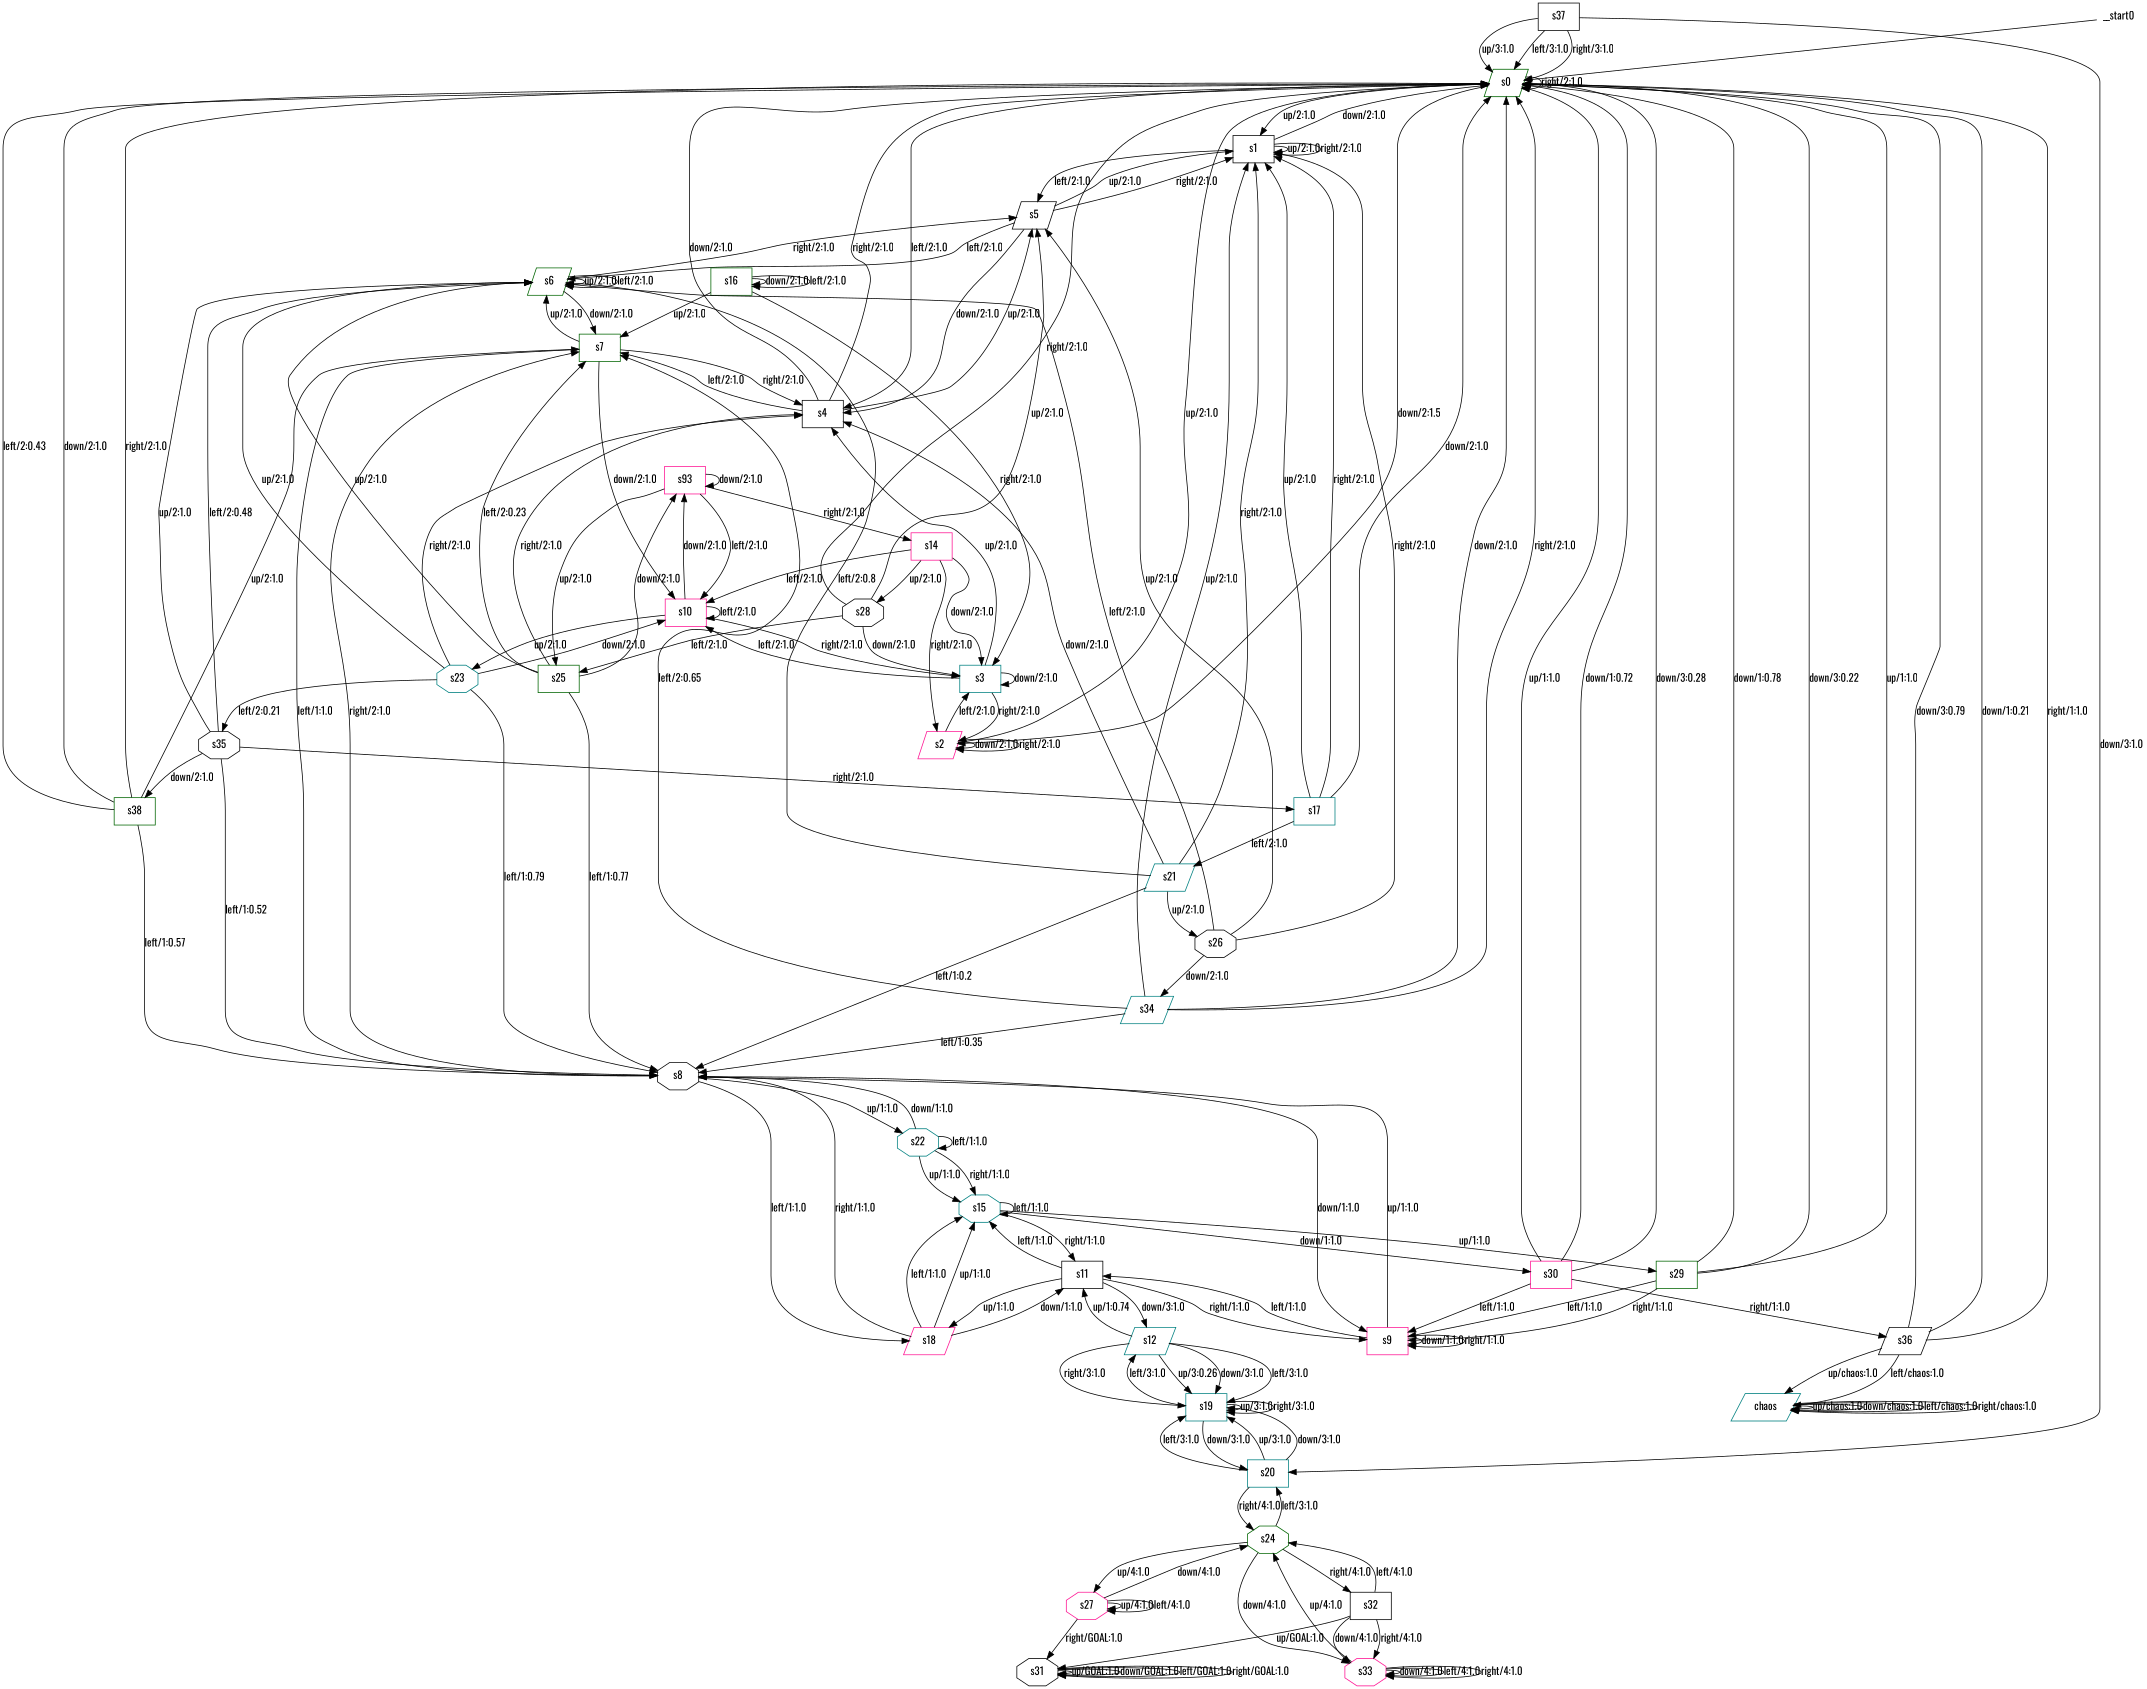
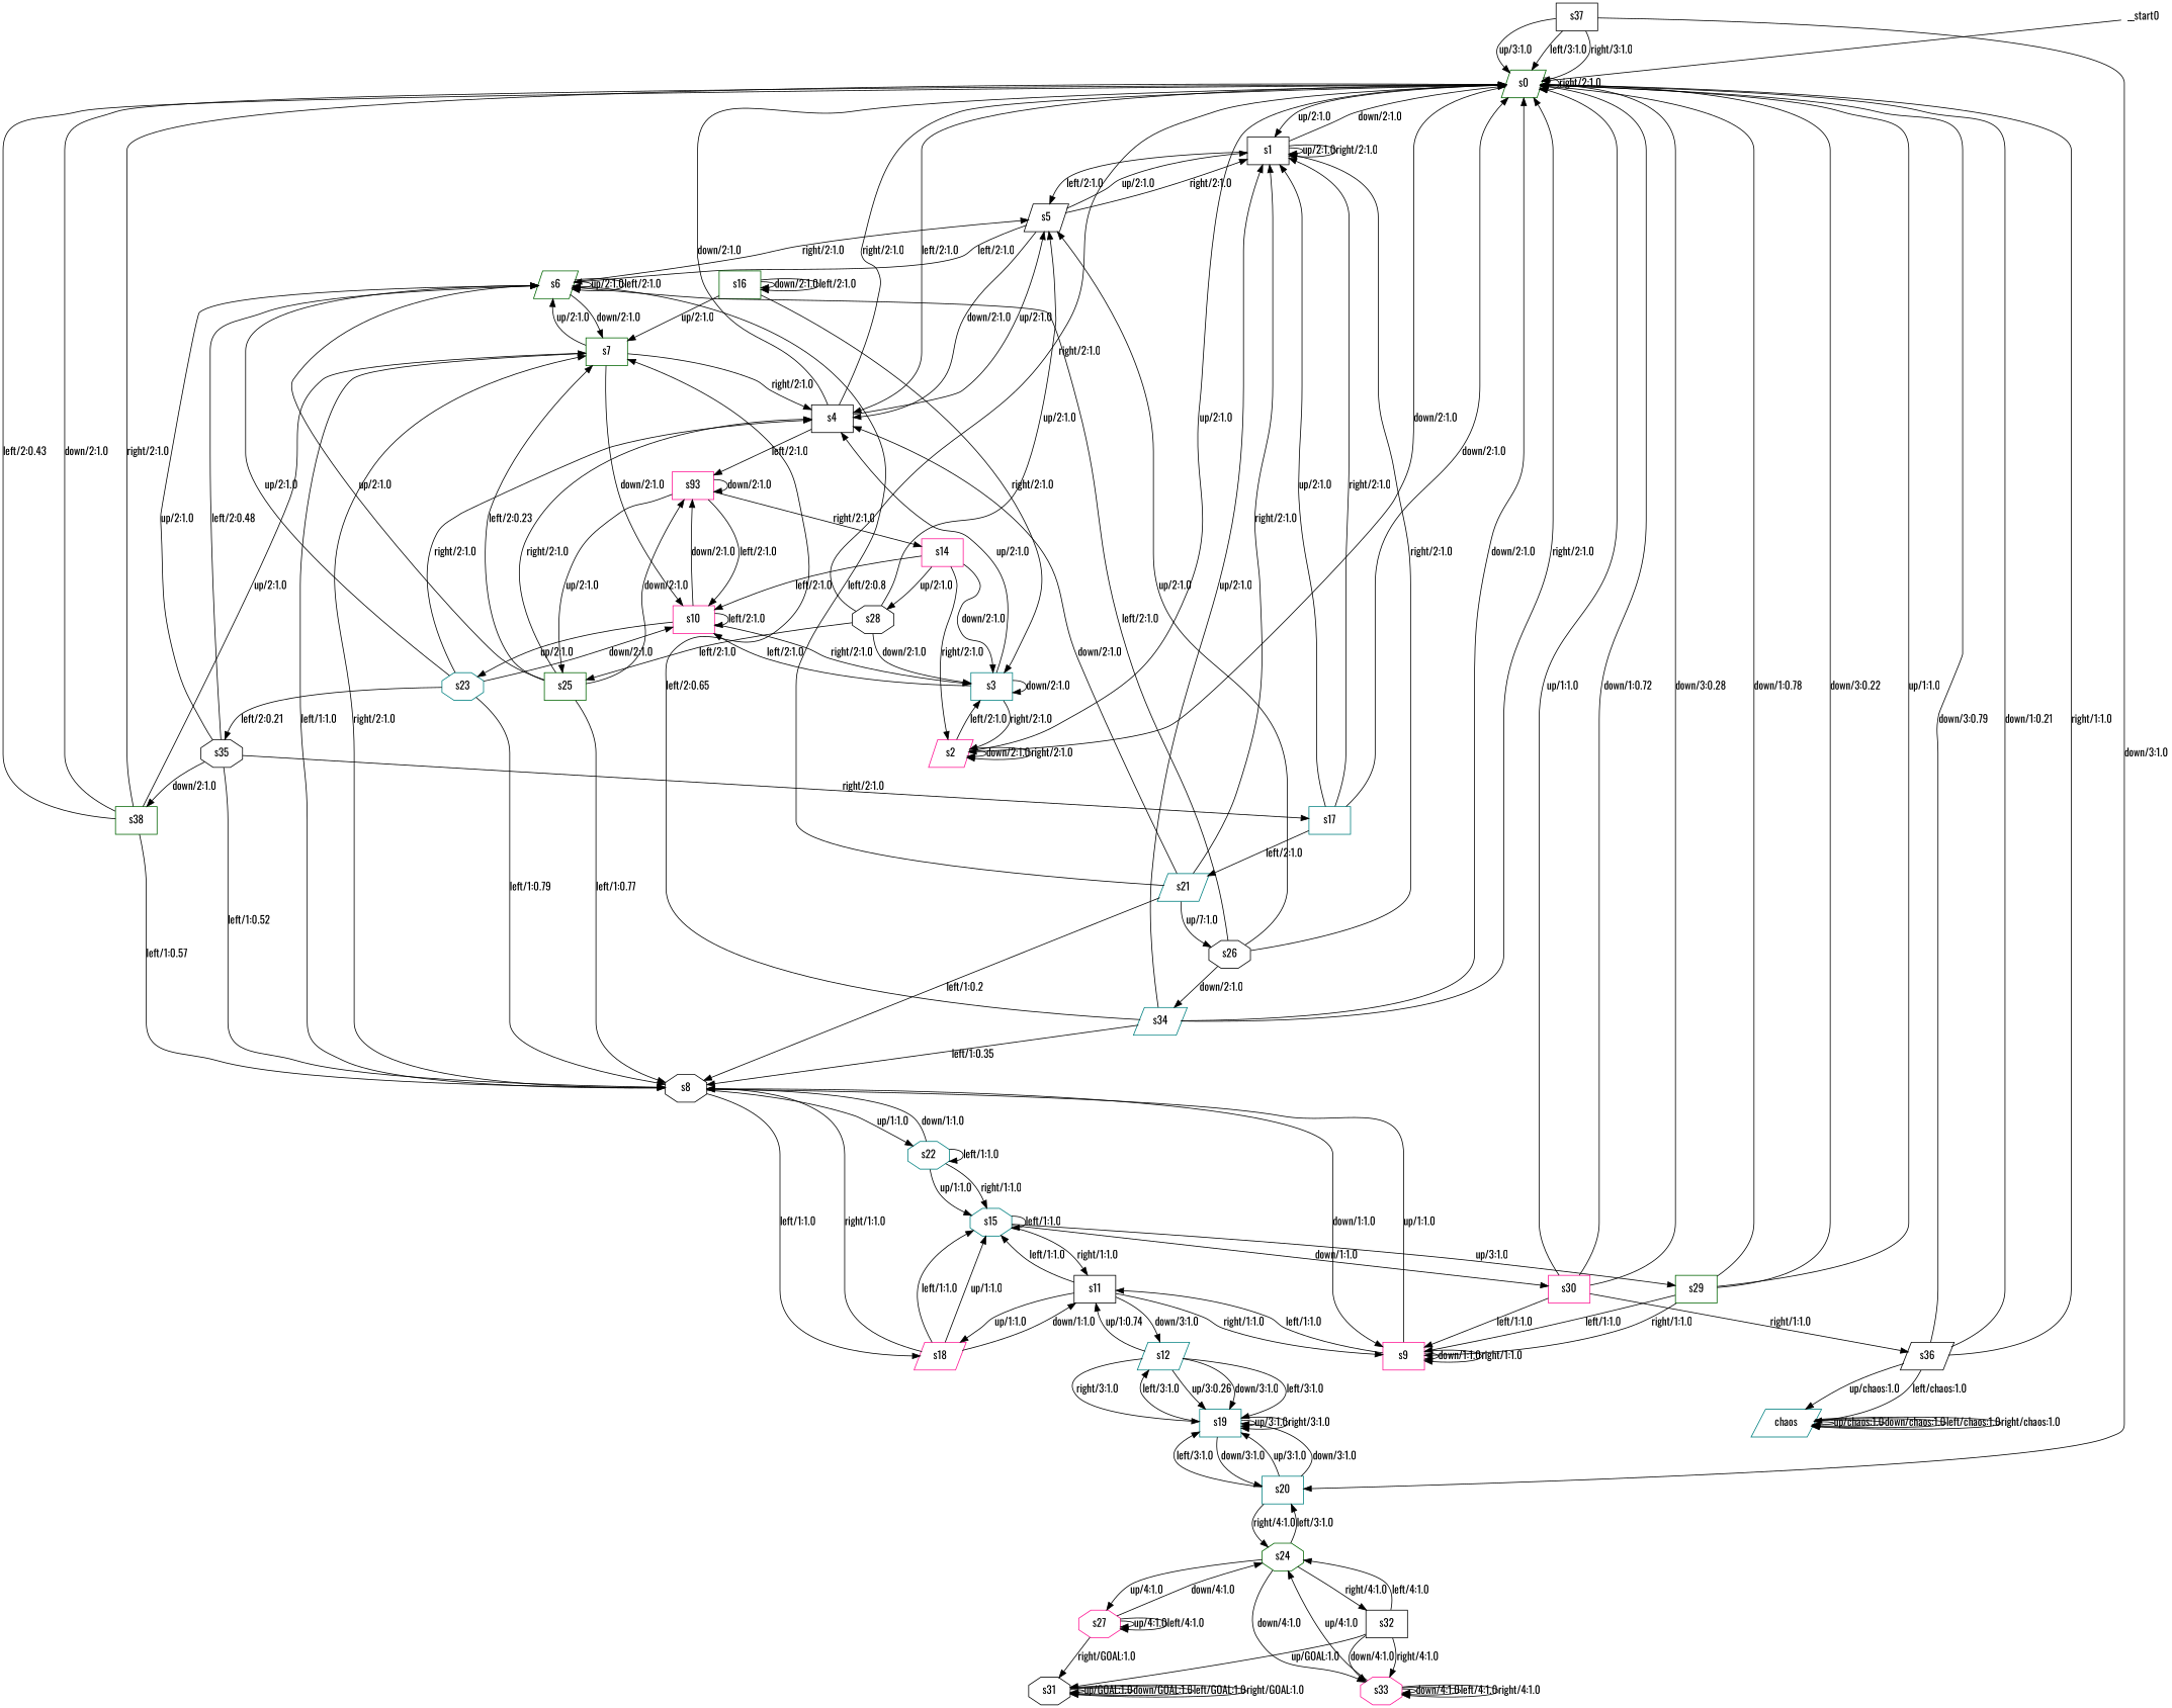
  digraph {
    fontname=Oswald
    node [color=black fontname=Oswald shape=box]
    edge [fontname=Oswald]
    n1 [color=darkgreen label=s0 shape=parallelogram]
    n2 [label=s1]
    n3 [color=deeppink label=s2 shape=parallelogram]
    n4 [label=s4]
    n5 [label=s5 shape=parallelogram]
    n6 [color=teal label=s3]
    n7 [color=darkgreen label=s7]
    n8 [color=darkgreen label=s6 shape=parallelogram]
    n9 [color=deeppink label=s10]
    n10 [color=deeppink label=s93]
    n11 [color=teal label=s23 shape=octagon]
    n12 [label=s8 shape=octagon]
    n13 [color=deeppink label=s9]
    n14 [color=deeppink label=s18 shape=parallelogram]
    n15 [color=teal label=s22 shape=octagon]
    n16 [label=s11]
    n17 [color=teal label=s15 shape=octagon]
    n18 [color=teal label=s12 shape=parallelogram]
    n19 [color=deeppink label=s14]
    n20 [color=darkgreen label=s25]
    n21 [label=s35 shape=octagon]
    n22 [color=teal label=s19]
    n23 [color=darkgreen label=s29]
    n24 [color=deeppink label=s30]
    n25 [color=teal label=s20]
    n26 [label=s28 shape=octagon]
    n27 [label=s36 shape=parallelogram]
    n28 [color=darkgreen label=s16]
    n29 [color=teal label=s17]
    n30 [color=teal label=s21 shape=parallelogram]
    n31 [label=s26 shape=octagon]
    n32 [color=darkgreen label=s24 shape=octagon]
    n33 [color=deeppink label=s27 shape=octagon]
    n34 [label=s32]
    n35 [color=deeppink label=s33 shape=octagon]
    n36 [color=teal label=s34 shape=parallelogram]
    n37 [color=darkgreen label=s38]
    n38 [label=s31 shape=octagon]
    n39 [color=teal label=chaos shape=parallelogram]
    n40 [label=s37]
    __start0 [color=deeppink shape=none]
    n1 -> n1 [label="right/2:1.0"]
    n1 -> n2 [label="up/2:1.0"]
-   n1 -> n3 [label="down/2:1.5"]
+   n1 -> n3 [label="down/2:1.0"]
    n1 -> n4 [label="left/2:1.0"]
    n2 -> n1 [label="down/2:1.0"]
    n2 -> n2 [label="up/2:1.0"]
    n2 -> n2 [label="right/2:1.0"]
    n2 -> n5 [label="left/2:1.0"]
    n3 -> n1 [label="up/2:1.0"]
    n3 -> n3 [label="down/2:1.0"]
    n3 -> n3 [label="right/2:1.0"]
    n3 -> n6 [label="left/2:1.0"]
    n4 -> n1 [label="down/2:1.0"]
    n4 -> n1 [label="right/2:1.0"]
    n4 -> n5 [label="up/2:1.0"]
-   n4 -> n7 [label="left/2:1.0"]
+   n4 -> n10 [label="left/2:1.0"]
    n5 -> n2 [label="up/2:1.0"]
    n5 -> n2 [label="right/2:1.0"]
    n5 -> n4 [label="down/2:1.0"]
    n5 -> n8 [label="left/2:1.0"]
    n6 -> n3 [label="right/2:1.0"]
    n6 -> n4 [label="up/2:1.0"]
    n6 -> n6 [label="down/2:1.0"]
    n6 -> n9 [label="left/2:1.0"]
    n7 -> n4 [label="right/2:1.0"]
    n7 -> n8 [label="up/2:1.0"]
    n7 -> n9 [label="down/2:1.0"]
    n7 -> n12 [label="left/1:1.0"]
    n8 -> n5 [label="right/2:1.0"]
    n8 -> n7 [label="down/2:1.0"]
    n8 -> n8 [label="up/2:1.0"]
    n8 -> n8 [label="left/2:1.0"]
    n9 -> n6 [label="right/2:1.0"]
    n9 -> n9 [label="left/2:1.0"]
    n9 -> n10 [label="down/2:1.0"]
    n9 -> n11 [label="up/2:1.0"]
    n10 -> n9 [label="left/2:1.0"]
    n10 -> n10 [label="down/2:1.0"]
    n10 -> n19 [label="right/2:1.0"]
    n10 -> n20 [label="up/2:1.0"]
    n11 -> n4 [label="right/2:1.0"]
    n11 -> n8 [label="up/2:1.0"]
    n11 -> n9 [label="down/2:1.0"]
    n11 -> n12 [label="left/1:0.79"]
    n11 -> n21 [label="left/2:0.21"]
    n12 -> n7 [label="right/2:1.0"]
    n12 -> n13 [label="down/1:1.0"]
    n12 -> n14 [label="left/1:1.0"]
    n12 -> n15 [label="up/1:1.0"]
    n13 -> n12 [label="up/1:1.0"]
    n13 -> n13 [label="down/1:1.0"]
    n13 -> n13 [label="right/1:1.0"]
    n13 -> n16 [label="left/1:1.0"]
    n14 -> n12 [label="right/1:1.0"]
    n14 -> n16 [label="down/1:1.0"]
    n14 -> n17 [label="up/1:1.0"]
    n14 -> n17 [label="left/1:1.0"]
    n15 -> n12 [label="down/1:1.0"]
    n15 -> n15 [label="left/1:1.0"]
    n15 -> n17 [label="up/1:1.0"]
    n15 -> n17 [label="right/1:1.0"]
    n16 -> n13 [label="right/1:1.0"]
    n16 -> n14 [label="up/1:1.0"]
    n16 -> n17 [label="left/1:1.0"]
    n16 -> n18 [label="down/3:1.0"]
    n17 -> n16 [label="right/1:1.0"]
    n17 -> n17 [label="left/1:1.0"]
-   n17 -> n23 [label="up/1:1.0"]
+   n17 -> n23 [label="up/3:1.0"]
    n17 -> n24 [label="down/1:1.0"]
    n18 -> n16 [label="up/1:0.74"]
    n18 -> n22 [label="up/3:0.26"]
    n18 -> n22 [label="down/3:1.0"]
    n18 -> n22 [label="left/3:1.0"]
    n18 -> n22 [label="right/3:1.0"]
    n19 -> n3 [label="right/2:1.0"]
    n19 -> n6 [label="down/2:1.0"]
    n19 -> n9 [label="left/2:1.0"]
    n19 -> n26 [label="up/2:1.0"]
    n20 -> n4 [label="right/2:1.0"]
    n20 -> n7 [label="left/2:0.23"]
    n20 -> n8 [label="up/2:1.0"]
    n20 -> n10 [label="down/2:1.0"]
    n20 -> n12 [label="left/1:0.77"]
    n21 -> n8 [label="up/2:1.0"]
    n21 -> n8 [label="left/2:0.48"]
    n21 -> n12 [label="left/1:0.52"]
    n21 -> n29 [label="right/2:1.0"]
    n21 -> n37 [label="down/2:1.0"]
    n22 -> n18 [label="left/3:1.0"]
    n22 -> n22 [label="up/3:1.0"]
    n22 -> n22 [label="right/3:1.0"]
    n22 -> n25 [label="down/3:1.0"]
    n23 -> n1 [label="up/1:1.0"]
    n23 -> n1 [label="down/1:0.78"]
    n23 -> n1 [label="down/3:0.22"]
    n23 -> n13 [label="left/1:1.0"]
    n23 -> n13 [label="right/1:1.0"]
    n24 -> n1 [label="up/1:1.0"]
    n24 -> n1 [label="down/1:0.72"]
    n24 -> n1 [label="down/3:0.28"]
    n24 -> n13 [label="left/1:1.0"]
    n24 -> n27 [label="right/1:1.0"]
    n25 -> n22 [label="up/3:1.0"]
    n25 -> n22 [label="down/3:1.0"]
    n25 -> n22 [label="left/3:1.0"]
    n25 -> n32 [label="right/4:1.0"]
    n26 -> n1 [label="right/2:1.0"]
    n26 -> n5 [label="up/2:1.0"]
    n26 -> n6 [label="down/2:1.0"]
    n26 -> n20 [label="left/2:1.0"]
    n27 -> n1 [label="down/3:0.79"]
    n27 -> n1 [label="down/1:0.21"]
    n27 -> n1 [label="right/1:1.0"]
    n27 -> n39 [label="up/chaos:1.0"]
    n27 -> n39 [label="left/chaos:1.0"]
    n28 -> n6 [label="right/2:1.0"]
    n28 -> n7 [label="up/2:1.0"]
    n28 -> n28 [label="down/2:1.0"]
    n28 -> n28 [label="left/2:1.0"]
    n29 -> n1 [label="down/2:1.0"]
    n29 -> n2 [label="up/2:1.0"]
    n29 -> n2 [label="right/2:1.0"]
    n29 -> n30 [label="left/2:1.0"]
    n30 -> n2 [label="right/2:1.0"]
    n30 -> n4 [label="down/2:1.0"]
    n30 -> n8 [label="left/2:0.8"]
    n30 -> n12 [label="left/1:0.2"]
-   n30 -> n31 [label="up/2:1.0"]
+   n30 -> n31 [label="up/7:1.0"]
    n31 -> n2 [label="right/2:1.0"]
    n31 -> n5 [label="up/2:1.0"]
    n31 -> n8 [label="left/2:1.0"]
    n31 -> n36 [label="down/2:1.0"]
    n32 -> n25 [label="left/3:1.0"]
    n32 -> n33 [label="up/4:1.0"]
    n32 -> n34 [label="right/4:1.0"]
    n32 -> n35 [label="down/4:1.0"]
    n33 -> n32 [label="down/4:1.0"]
    n33 -> n33 [label="up/4:1.0"]
    n33 -> n33 [label="left/4:1.0"]
    n33 -> n38 [label="right/GOAL:1.0"]
    n34 -> n32 [label="left/4:1.0"]
    n34 -> n35 [label="down/4:1.0"]
    n34 -> n35 [label="right/4:1.0"]
    n34 -> n38 [label="up/GOAL:1.0"]
    n35 -> n32 [label="up/4:1.0"]
    n35 -> n35 [label="down/4:1.0"]
    n35 -> n35 [label="left/4:1.0"]
    n35 -> n35 [label="right/4:1.0"]
    n36 -> n1 [label="down/2:1.0"]
    n36 -> n1 [label="right/2:1.0"]
    n36 -> n2 [label="up/2:1.0"]
    n36 -> n7 [label="left/2:0.65"]
    n36 -> n12 [label="left/1:0.35"]
    n37 -> n1 [label="down/2:1.0"]
    n37 -> n1 [label="left/2:0.43"]
    n37 -> n1 [label="right/2:1.0"]
    n37 -> n7 [label="up/2:1.0"]
    n37 -> n12 [label="left/1:0.57"]
    n38 -> n38 [label="up/GOAL:1.0"]
    n38 -> n38 [label="down/GOAL:1.0"]
    n38 -> n38 [label="left/GOAL:1.0"]
    n38 -> n38 [label="right/GOAL:1.0"]
    n39 -> n39 [label="up/chaos:1.0"]
    n39 -> n39 [label="down/chaos:1.0"]
    n39 -> n39 [label="left/chaos:1.0"]
    n39 -> n39 [label="right/chaos:1.0"]
    n40 -> n1 [label="up/3:1.0"]
    n40 -> n1 [label="left/3:1.0"]
    n40 -> n1 [label="right/3:1.0"]
    n40 -> n25 [label="down/3:1.0"]
    __start0 -> n1
  }
